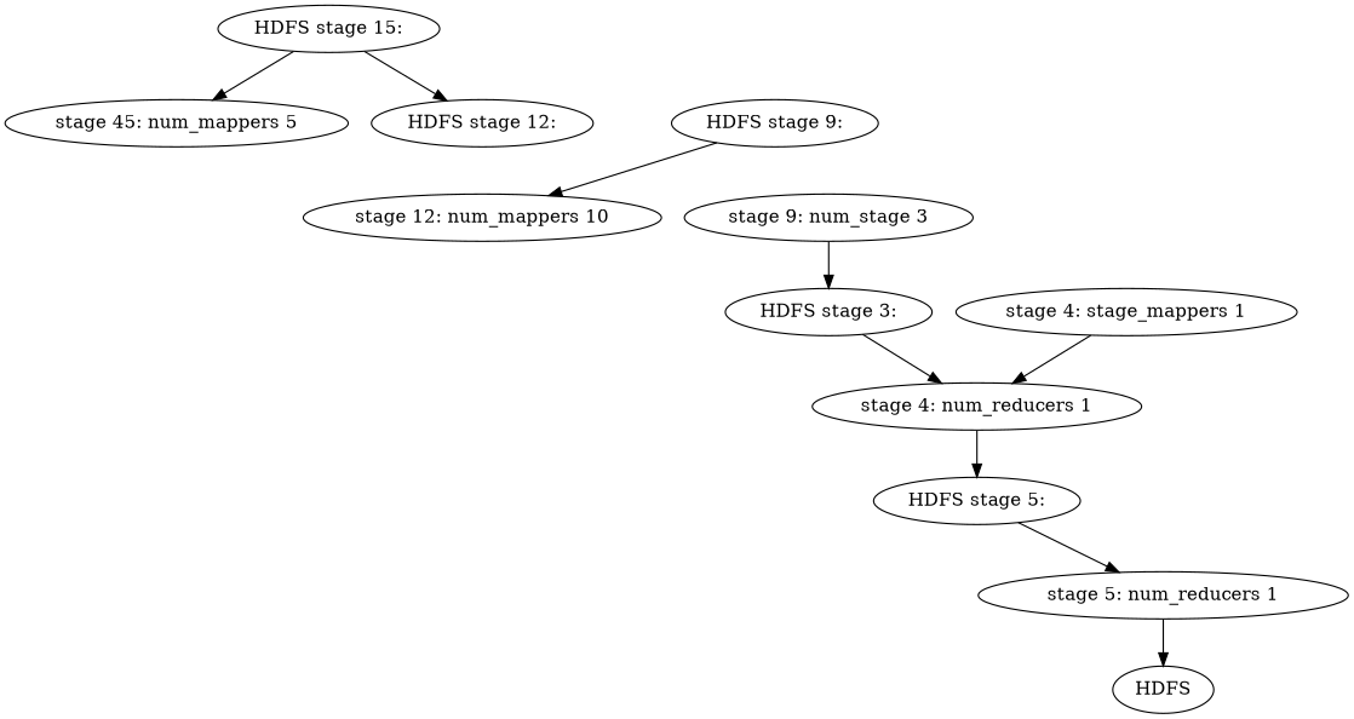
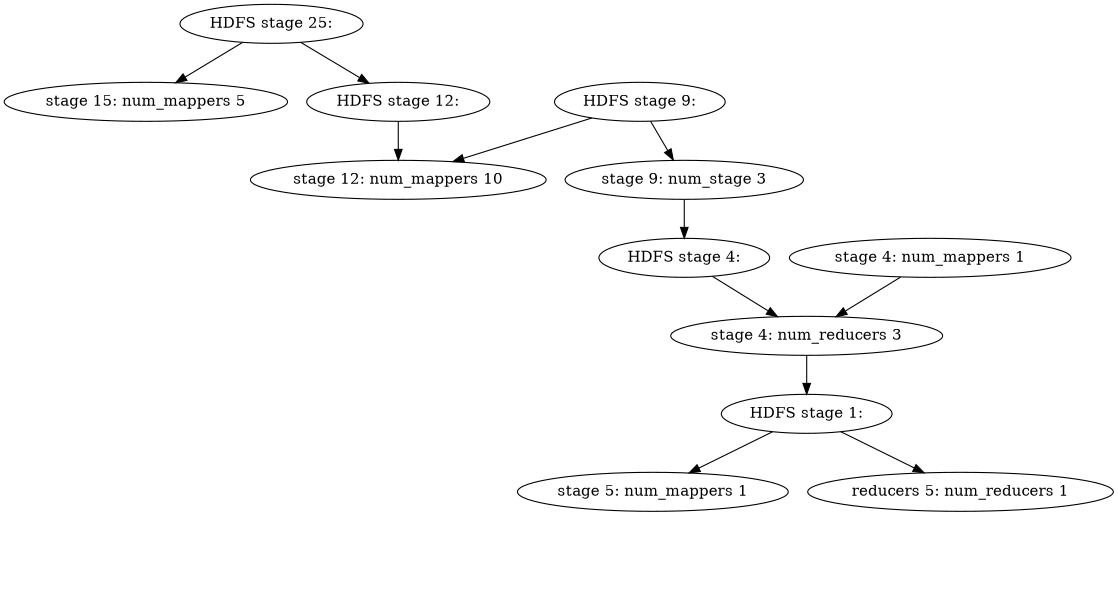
  digraph {
-   "HDFS stage 15:"
-   "stage 15: num_mappers 5" [label="stage 45: num_mappers 5"]
+   "HDFS stage 15:" [label="HDFS stage 25:"]
+   "stage 15: num_mappers 5"
    "HDFS stage 12:"
    "stage 12: num_mappers 10"
    "HDFS stage 9:"
    n6 [label="stage 9: num_stage 3"]
-   "HDFS stage 4:" [label="HDFS stage 3:"]
-   "stage 4: num_reducers 1"
-   "stage 4: num_mappers 1" [label="stage 4: stage_mappers 1"]
-   "HDFS stage 5:"
-   "stage 5: num_reducers 1"
-   HDFS
+   "HDFS stage 4:"
+   "stage 4: num_reducers 1" [label="stage 4: num_reducers 3"]
+   "stage 4: num_mappers 1"
+   "HDFS stage 5:" [label="HDFS stage 1:"]
+   "stage 5: num_mappers 1"
+   "stage 5: num_reducers 1" [label="reducers 5: num_reducers 1"]
    "HDFS stage 15:" -> "stage 15: num_mappers 5"
    "HDFS stage 15:" -> "HDFS stage 12:"
+   "HDFS stage 12:" -> "stage 12: num_mappers 10"
    "HDFS stage 9:" -> "stage 12: num_mappers 10"
+   "HDFS stage 9:" -> n6
    n6 -> "HDFS stage 4:"
    "HDFS stage 4:" -> "stage 4: num_reducers 1"
    "stage 4: num_reducers 1" -> "HDFS stage 5:"
    "stage 4: num_mappers 1" -> "stage 4: num_reducers 1"
+   "HDFS stage 5:" -> "stage 5: num_mappers 1"
    "HDFS stage 5:" -> "stage 5: num_reducers 1"
-   "stage 5: num_reducers 1" -> HDFS
  }
